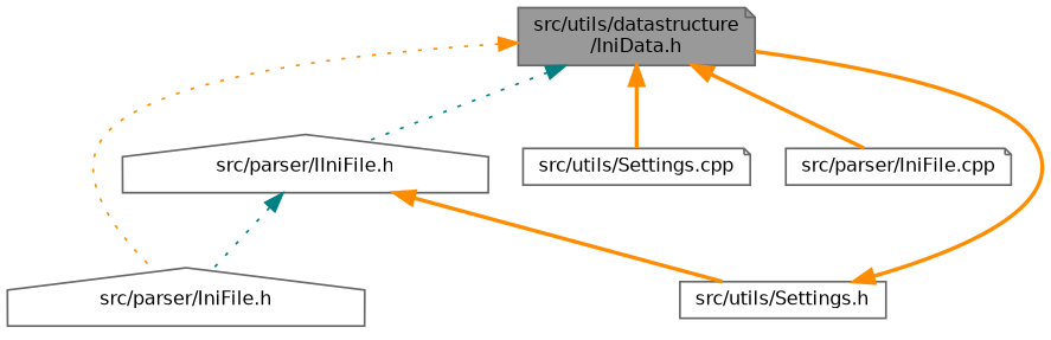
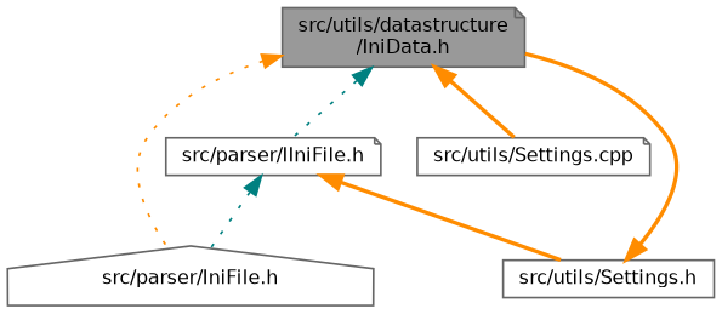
  digraph {
    node [color=grey40 fillcolor=white fontname=Helvetica fontsize=10 shape=note style=filled]
    edge [color=darkorange dir=back fontname=Helvetica fontsize=10 labelfontname=Helvetica labelfontsize=10 style=bold]
    n1 [color=gray40 fillcolor=grey60 fontcolor=black height=0.2 label="src/utils/datastructure\l/IniData.h" width=0.4]
-   n2 [height=0.2 label="src/parser/IIniFile.h" shape=house width=0.4]
+   n2 [height=0.2 label="src/parser/IIniFile.h" width=0.4]
    n3 [height=0.2 label="src/parser/IniFile.h" shape=house width=0.4]
    n4 [height=0.2 label="src/utils/Settings.cpp" width=0.4]
-   n5 [height=0.2 label="src/parser/IniFile.cpp" width=0.4]
    n6 [height=0.2 label="src/utils/Settings.h" shape=box width=0.4]
    n1 -> n2 [color=teal style=dotted]
    n1 -> n3 [style=dotted]
    n1 -> n4
-   n1 -> n5
    n2 -> n3 [color=teal style=dotted]
    n2 -> n6
    n6 -> n1
  }
